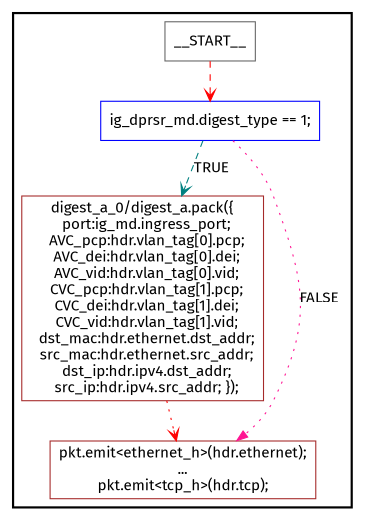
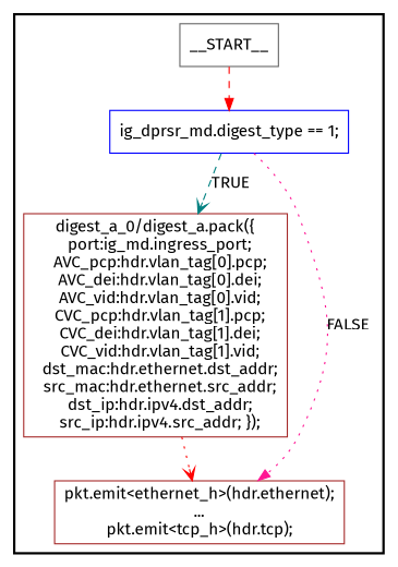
  digraph {
    fontname="Fira Sans"
    node [color=brown fontname="Fira Sans" shape=rectangle style=solid]
    edge [arrowhead=normal color=red fontname="Fira Sans" style=dashed]
    n1 [color=gray40 label=__START__]
    n2 [color=blue label="ig_dprsr_md.digest_type == 1;"]
    n3 [label="digest_a_0/digest_a.pack({\n  port:ig_md.ingress_port;\n  AVC_pcp:hdr.vlan_tag[0].pcp;\n  AVC_dei:hdr.vlan_tag[0].dei;\n  AVC_vid:hdr.vlan_tag[0].vid;\n  CVC_pcp:hdr.vlan_tag[1].pcp;\n  CVC_dei:hdr.vlan_tag[1].dei;\n  CVC_vid:hdr.vlan_tag[1].vid;\n  dst_mac:hdr.ethernet.dst_addr;\n  src_mac:hdr.ethernet.src_addr;\n  dst_ip:hdr.ipv4.dst_addr;\n  src_ip:hdr.ipv4.src_addr; });"]
    n4 [label="pkt.emit<ethernet_h>(hdr.ethernet);\n...\npkt.emit<tcp_h>(hdr.tcp);"]
    subgraph cluster_1 {
      labeljust=r
      style=bold
      n1
      n2
      n3
      n4
    }
-   n1 -> n2 [arrowhead=vee]
+   n1 -> n2
    n2 -> n3 [arrowhead=vee color=teal label=TRUE]
    n2 -> n4 [color=deeppink label=FALSE style=dotted]
    n3 -> n4 [arrowhead=vee style=dotted]
  }
